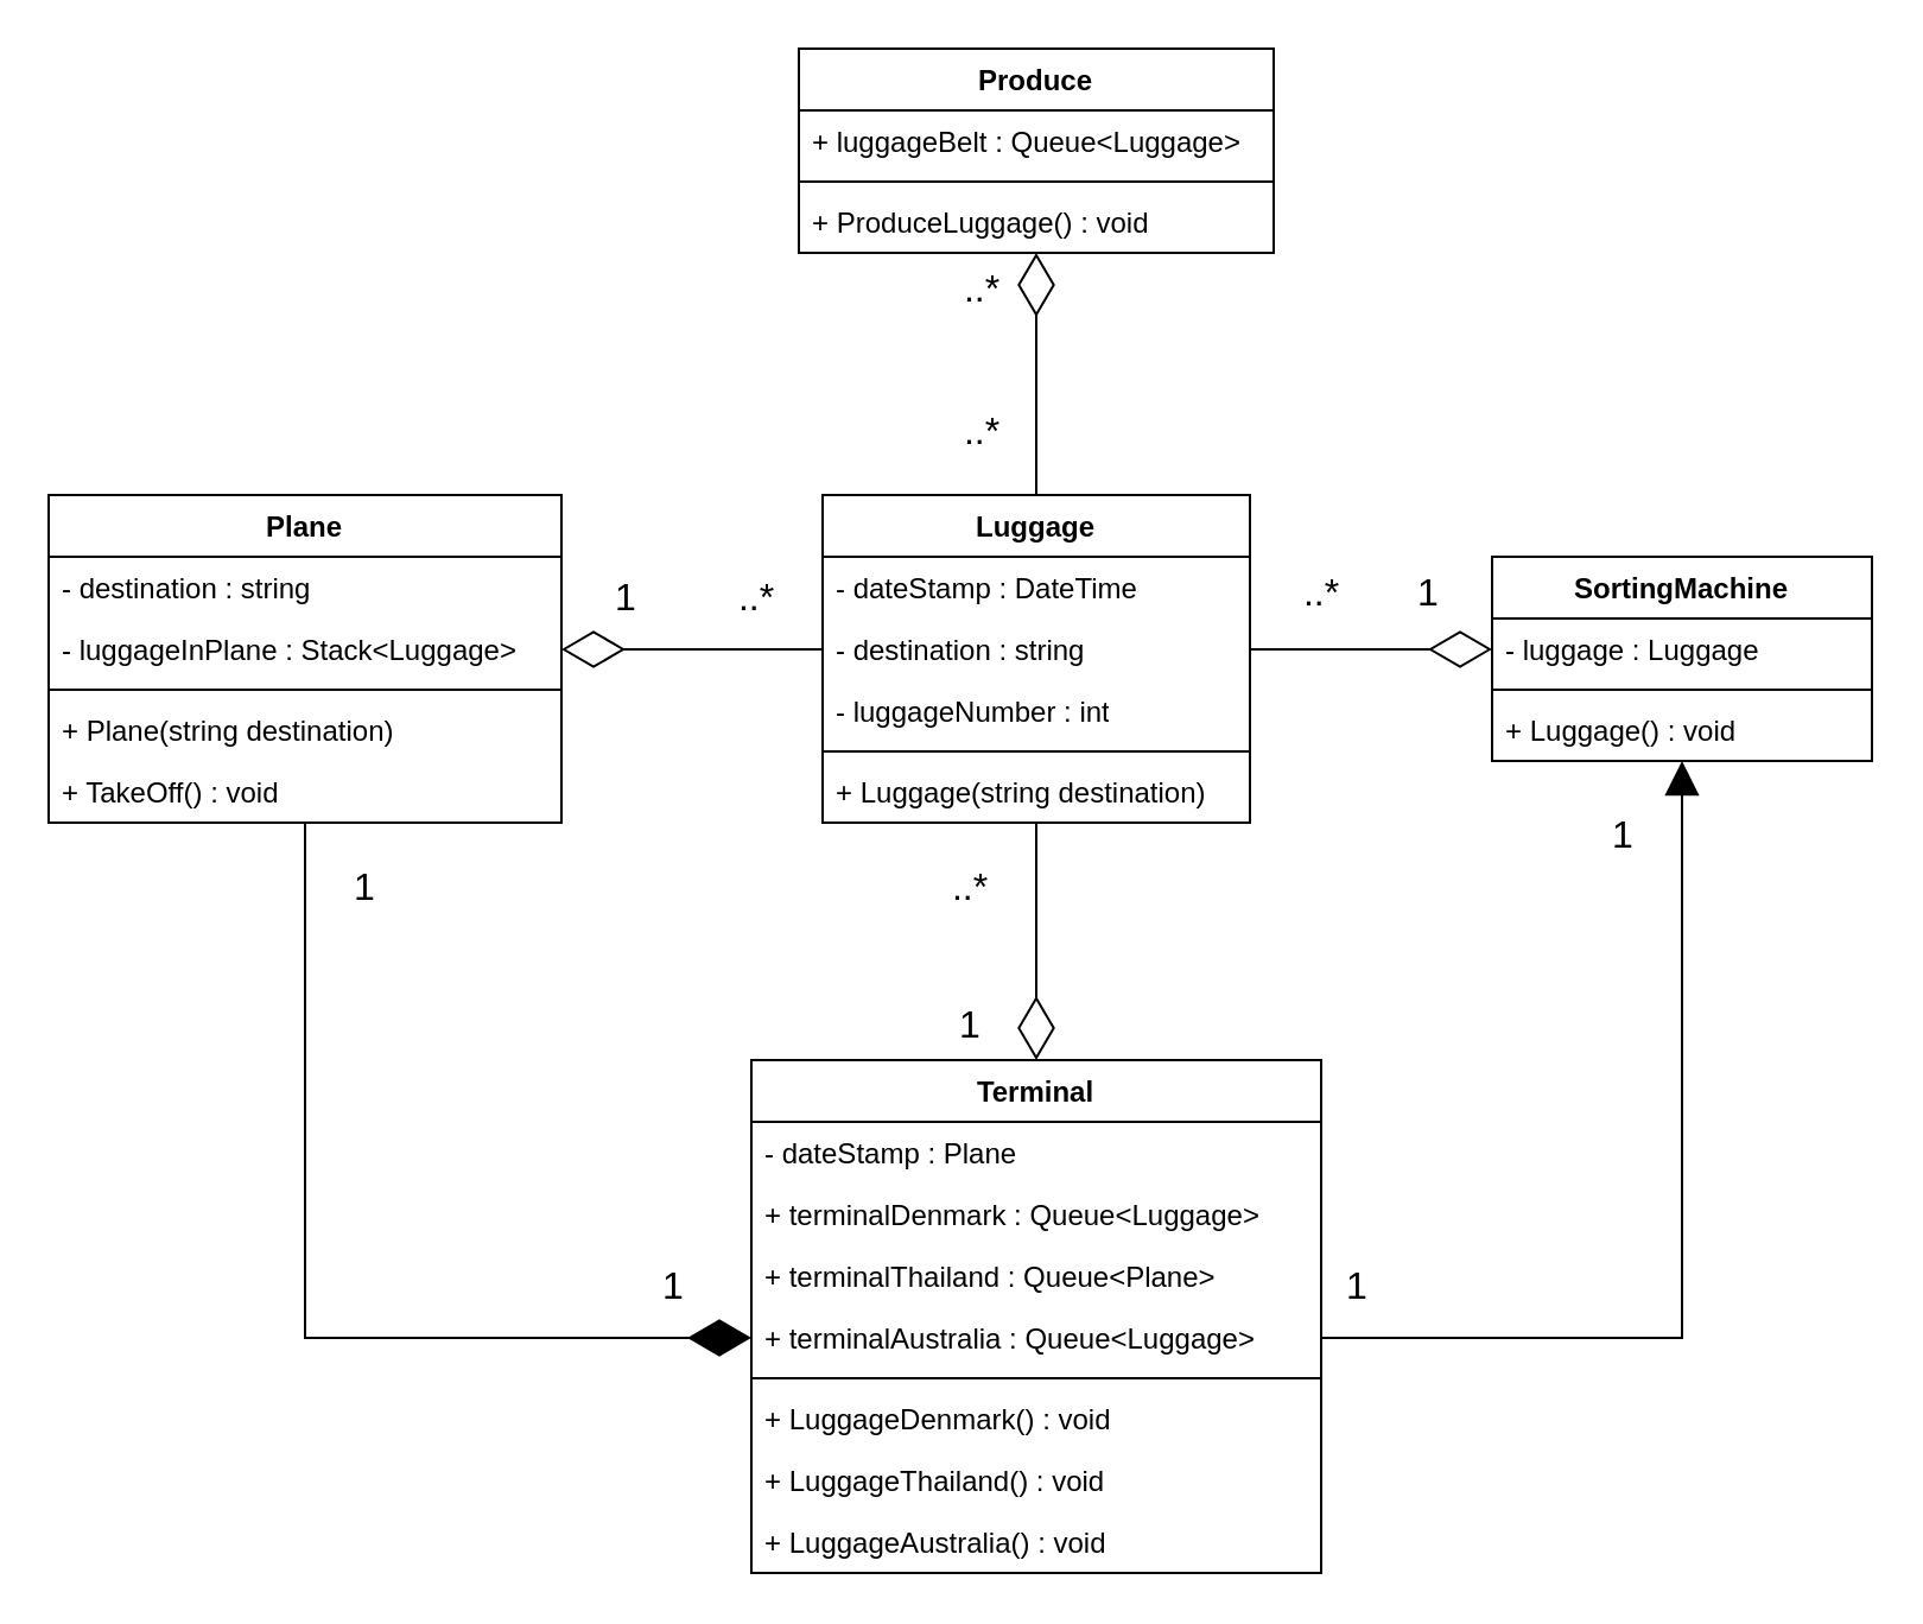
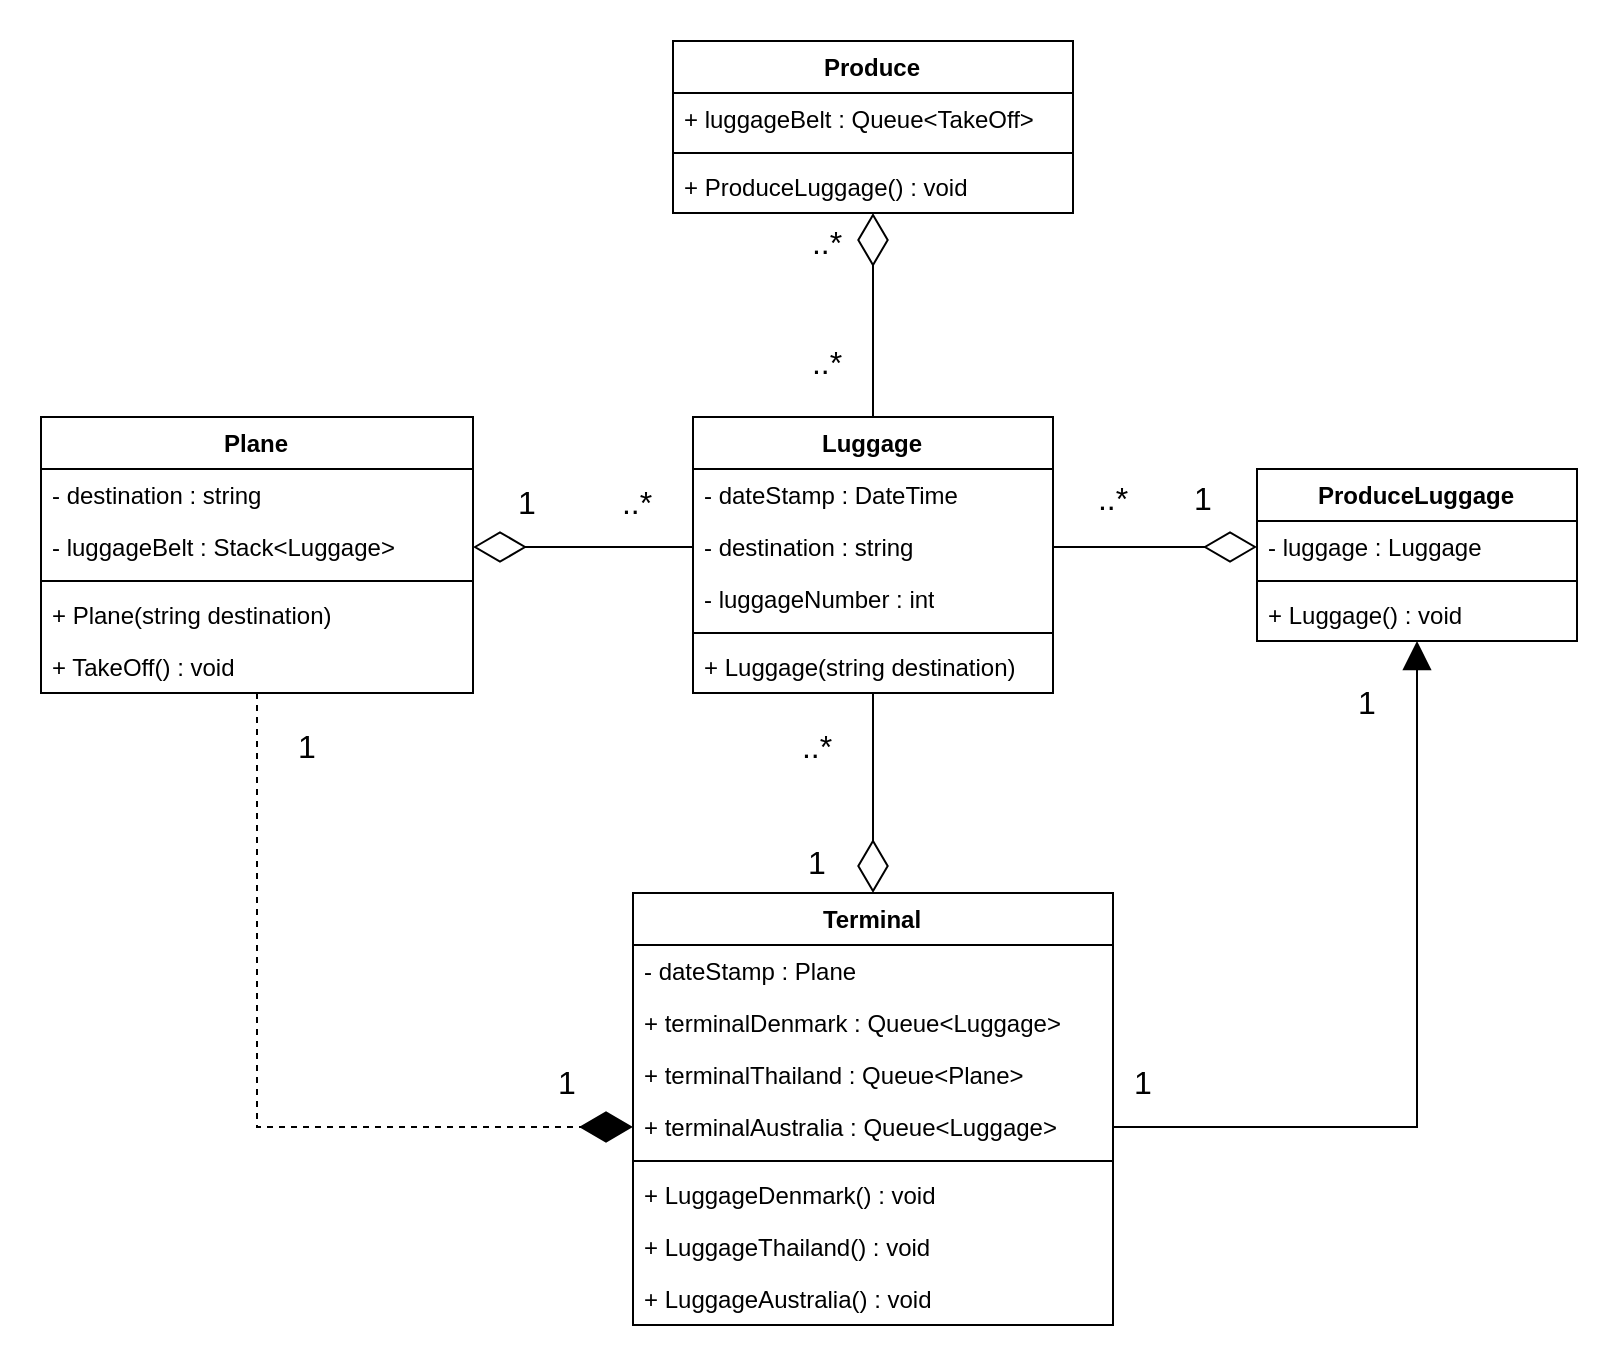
  <mxCell id="0" />
  <mxCell id="1" parent="0" />
- <mxCell id="2" value="" style="edgeStyle=orthogonalEdgeStyle;rounded=0;orthogonalLoop=1;jettySize=auto;html=1;endArrow=diamondThin;endFill=1;endSize=24;entryX=0;entryY=0.5;entryDx=0;entryDy=0;" edge="1" parent="1" source="3" target="27"><mxGeometry relative="1" as="geometry"><mxPoint x="238" y="516" as="targetPoint" /></mxGeometry></mxCell>
+ <mxCell id="2" value="" style="edgeStyle=orthogonalEdgeStyle;rounded=0;orthogonalLoop=1;jettySize=auto;html=1;endArrow=diamondThin;endFill=1;endSize=24;entryX=0;entryY=0.5;entryDx=0;entryDy=0;dashed=1;" edge="1" parent="1" source="3" target="27"><mxGeometry relative="1" as="geometry"><mxPoint x="238" y="516" as="targetPoint" /></mxGeometry></mxCell>
  <mxCell id="3" value="Plane" style="swimlane;fontStyle=1;align=center;verticalAlign=top;childLayout=stackLayout;horizontal=1;startSize=26;horizontalStack=0;resizeParent=1;resizeParentMax=0;resizeLast=0;collapsible=1;marginBottom=0;whiteSpace=wrap;html=1;" parent="1" vertex="1"><mxGeometry x="20" y="208" width="216" height="138" as="geometry" /></mxCell>
  <mxCell id="4" value="- destination : string" style="text;strokeColor=none;fillColor=none;align=left;verticalAlign=top;spacingLeft=4;spacingRight=4;overflow=hidden;rotatable=0;points=[[0,0.5],[1,0.5]];portConstraint=eastwest;whiteSpace=wrap;html=1;" parent="3" vertex="1"><mxGeometry y="26" width="216" height="26" as="geometry" /></mxCell>
- <mxCell id="5" value="- luggageInPlane : Stack&amp;lt;Luggage&amp;gt;" style="text;strokeColor=none;fillColor=none;align=left;verticalAlign=top;spacingLeft=4;spacingRight=4;overflow=hidden;rotatable=0;points=[[0,0.5],[1,0.5]];portConstraint=eastwest;whiteSpace=wrap;html=1;" parent="3" vertex="1"><mxGeometry y="52" width="216" height="26" as="geometry" /></mxCell>
+ <mxCell id="5" value="- luggageBelt : Stack&amp;lt;Luggage&amp;gt;" style="text;strokeColor=none;fillColor=none;align=left;verticalAlign=top;spacingLeft=4;spacingRight=4;overflow=hidden;rotatable=0;points=[[0,0.5],[1,0.5]];portConstraint=eastwest;whiteSpace=wrap;html=1;" parent="3" vertex="1"><mxGeometry y="52" width="216" height="26" as="geometry" /></mxCell>
  <mxCell id="6" value="" style="line;strokeWidth=1;fillColor=none;align=left;verticalAlign=middle;spacingTop=-1;spacingLeft=3;spacingRight=3;rotatable=0;labelPosition=right;points=[];portConstraint=eastwest;strokeColor=inherit;" parent="3" vertex="1"><mxGeometry y="78" width="216" height="8" as="geometry" /></mxCell>
  <mxCell id="7" value="+ Plane(string destination)" style="text;strokeColor=none;fillColor=none;align=left;verticalAlign=top;spacingLeft=4;spacingRight=4;overflow=hidden;rotatable=0;points=[[0,0.5],[1,0.5]];portConstraint=eastwest;whiteSpace=wrap;html=1;" parent="3" vertex="1"><mxGeometry y="86" width="216" height="26" as="geometry" /></mxCell>
  <mxCell id="8" value="+ TakeOff() : void" style="text;strokeColor=none;fillColor=none;align=left;verticalAlign=top;spacingLeft=4;spacingRight=4;overflow=hidden;rotatable=0;points=[[0,0.5],[1,0.5]];portConstraint=eastwest;whiteSpace=wrap;html=1;" vertex="1" parent="3"><mxGeometry y="112" width="216" height="26" as="geometry" /></mxCell>
  <mxCell id="9" value="Luggage" style="swimlane;fontStyle=1;align=center;verticalAlign=top;childLayout=stackLayout;horizontal=1;startSize=26;horizontalStack=0;resizeParent=1;resizeParentMax=0;resizeLast=0;collapsible=1;marginBottom=0;whiteSpace=wrap;html=1;" parent="1" vertex="1"><mxGeometry x="346" y="208" width="180" height="138" as="geometry" /></mxCell>
  <mxCell id="10" value="- dateStamp : DateTime" style="text;strokeColor=none;fillColor=none;align=left;verticalAlign=top;spacingLeft=4;spacingRight=4;overflow=hidden;rotatable=0;points=[[0,0.5],[1,0.5]];portConstraint=eastwest;whiteSpace=wrap;html=1;" parent="9" vertex="1"><mxGeometry y="26" width="180" height="26" as="geometry" /></mxCell>
  <mxCell id="11" value="- destination : string" style="text;strokeColor=none;fillColor=none;align=left;verticalAlign=top;spacingLeft=4;spacingRight=4;overflow=hidden;rotatable=0;points=[[0,0.5],[1,0.5]];portConstraint=eastwest;whiteSpace=wrap;html=1;" parent="9" vertex="1"><mxGeometry y="52" width="180" height="26" as="geometry" /></mxCell>
  <mxCell id="12" value="- luggageNumber : int" style="text;strokeColor=none;fillColor=none;align=left;verticalAlign=top;spacingLeft=4;spacingRight=4;overflow=hidden;rotatable=0;points=[[0,0.5],[1,0.5]];portConstraint=eastwest;whiteSpace=wrap;html=1;" parent="9" vertex="1"><mxGeometry y="78" width="180" height="26" as="geometry" /></mxCell>
  <mxCell id="13" value="" style="line;strokeWidth=1;fillColor=none;align=left;verticalAlign=middle;spacingTop=-1;spacingLeft=3;spacingRight=3;rotatable=0;labelPosition=right;points=[];portConstraint=eastwest;strokeColor=inherit;" parent="9" vertex="1"><mxGeometry y="104" width="180" height="8" as="geometry" /></mxCell>
  <mxCell id="14" value="+ Luggage(string destination)" style="text;strokeColor=none;fillColor=none;align=left;verticalAlign=top;spacingLeft=4;spacingRight=4;overflow=hidden;rotatable=0;points=[[0,0.5],[1,0.5]];portConstraint=eastwest;whiteSpace=wrap;html=1;" parent="9" vertex="1"><mxGeometry y="112" width="180" height="26" as="geometry" /></mxCell>
  <mxCell id="15" value="Produce" style="swimlane;fontStyle=1;align=center;verticalAlign=top;childLayout=stackLayout;horizontal=1;startSize=26;horizontalStack=0;resizeParent=1;resizeParentMax=0;resizeLast=0;collapsible=1;marginBottom=0;whiteSpace=wrap;html=1;" parent="1" vertex="1"><mxGeometry x="336" y="20" width="200" height="86" as="geometry" /></mxCell>
- <mxCell id="16" value="+ luggageBelt : Queue&amp;lt;Luggage&amp;gt;" style="text;strokeColor=none;fillColor=none;align=left;verticalAlign=top;spacingLeft=4;spacingRight=4;overflow=hidden;rotatable=0;points=[[0,0.5],[1,0.5]];portConstraint=eastwest;whiteSpace=wrap;html=1;" parent="15" vertex="1"><mxGeometry y="26" width="200" height="26" as="geometry" /></mxCell>
+ <mxCell id="16" value="+ luggageBelt : Queue&amp;lt;TakeOff&amp;gt;" style="text;strokeColor=none;fillColor=none;align=left;verticalAlign=top;spacingLeft=4;spacingRight=4;overflow=hidden;rotatable=0;points=[[0,0.5],[1,0.5]];portConstraint=eastwest;whiteSpace=wrap;html=1;" parent="15" vertex="1"><mxGeometry y="26" width="200" height="26" as="geometry" /></mxCell>
  <mxCell id="17" value="" style="line;strokeWidth=1;fillColor=none;align=left;verticalAlign=middle;spacingTop=-1;spacingLeft=3;spacingRight=3;rotatable=0;labelPosition=right;points=[];portConstraint=eastwest;strokeColor=inherit;" parent="15" vertex="1"><mxGeometry y="52" width="200" height="8" as="geometry" /></mxCell>
  <mxCell id="18" value="+ ProduceLuggage() : void" style="text;strokeColor=none;fillColor=none;align=left;verticalAlign=top;spacingLeft=4;spacingRight=4;overflow=hidden;rotatable=0;points=[[0,0.5],[1,0.5]];portConstraint=eastwest;whiteSpace=wrap;html=1;" parent="15" vertex="1"><mxGeometry y="60" width="200" height="26" as="geometry" /></mxCell>
- <mxCell id="19" value="SortingMachine" style="swimlane;fontStyle=1;align=center;verticalAlign=top;childLayout=stackLayout;horizontal=1;startSize=26;horizontalStack=0;resizeParent=1;resizeParentMax=0;resizeLast=0;collapsible=1;marginBottom=0;whiteSpace=wrap;html=1;" parent="1" vertex="1"><mxGeometry x="628" y="234" width="160" height="86" as="geometry" /></mxCell>
+ <mxCell id="19" value="ProduceLuggage" style="swimlane;fontStyle=1;align=center;verticalAlign=top;childLayout=stackLayout;horizontal=1;startSize=26;horizontalStack=0;resizeParent=1;resizeParentMax=0;resizeLast=0;collapsible=1;marginBottom=0;whiteSpace=wrap;html=1;" parent="1" vertex="1"><mxGeometry x="628" y="234" width="160" height="86" as="geometry" /></mxCell>
  <mxCell id="20" value="- luggage : Luggage" style="text;strokeColor=none;fillColor=none;align=left;verticalAlign=top;spacingLeft=4;spacingRight=4;overflow=hidden;rotatable=0;points=[[0,0.5],[1,0.5]];portConstraint=eastwest;whiteSpace=wrap;html=1;" parent="19" vertex="1"><mxGeometry y="26" width="160" height="26" as="geometry" /></mxCell>
  <mxCell id="21" value="" style="line;strokeWidth=1;fillColor=none;align=left;verticalAlign=middle;spacingTop=-1;spacingLeft=3;spacingRight=3;rotatable=0;labelPosition=right;points=[];portConstraint=eastwest;strokeColor=inherit;" parent="19" vertex="1"><mxGeometry y="52" width="160" height="8" as="geometry" /></mxCell>
  <mxCell id="22" value="+ Luggage() : void" style="text;strokeColor=none;fillColor=none;align=left;verticalAlign=top;spacingLeft=4;spacingRight=4;overflow=hidden;rotatable=0;points=[[0,0.5],[1,0.5]];portConstraint=eastwest;whiteSpace=wrap;html=1;" parent="19" vertex="1"><mxGeometry y="60" width="160" height="26" as="geometry" /></mxCell>
  <mxCell id="23" value="Terminal" style="swimlane;fontStyle=1;align=center;verticalAlign=top;childLayout=stackLayout;horizontal=1;startSize=26;horizontalStack=0;resizeParent=1;resizeParentMax=0;resizeLast=0;collapsible=1;marginBottom=0;whiteSpace=wrap;html=1;" parent="1" vertex="1"><mxGeometry x="316" y="446" width="240" height="216" as="geometry" /></mxCell>
  <mxCell id="24" value="- dateStamp : Plane" style="text;strokeColor=none;fillColor=none;align=left;verticalAlign=top;spacingLeft=4;spacingRight=4;overflow=hidden;rotatable=0;points=[[0,0.5],[1,0.5]];portConstraint=eastwest;whiteSpace=wrap;html=1;" vertex="1" parent="23"><mxGeometry y="26" width="240" height="26" as="geometry" /></mxCell>
  <mxCell id="25" value="+ terminalDenmark : Queue&amp;lt;Luggage&amp;gt;" style="text;strokeColor=none;fillColor=none;align=left;verticalAlign=top;spacingLeft=4;spacingRight=4;overflow=hidden;rotatable=0;points=[[0,0.5],[1,0.5]];portConstraint=eastwest;whiteSpace=wrap;html=1;" vertex="1" parent="23"><mxGeometry y="52" width="240" height="26" as="geometry" /></mxCell>
  <mxCell id="26" value="+ terminalThailand : Queue&amp;lt;Plane&amp;gt;" style="text;strokeColor=none;fillColor=none;align=left;verticalAlign=top;spacingLeft=4;spacingRight=4;overflow=hidden;rotatable=0;points=[[0,0.5],[1,0.5]];portConstraint=eastwest;whiteSpace=wrap;html=1;" vertex="1" parent="23"><mxGeometry y="78" width="240" height="26" as="geometry" /></mxCell>
  <mxCell id="27" value="+ terminalAustralia : Queue&amp;lt;Luggage&amp;gt;" style="text;strokeColor=none;fillColor=none;align=left;verticalAlign=top;spacingLeft=4;spacingRight=4;overflow=hidden;rotatable=0;points=[[0,0.5],[1,0.5]];portConstraint=eastwest;whiteSpace=wrap;html=1;" parent="23" vertex="1"><mxGeometry y="104" width="240" height="26" as="geometry" /></mxCell>
  <mxCell id="28" value="" style="line;strokeWidth=1;fillColor=none;align=left;verticalAlign=middle;spacingTop=-1;spacingLeft=3;spacingRight=3;rotatable=0;labelPosition=right;points=[];portConstraint=eastwest;strokeColor=inherit;" parent="23" vertex="1"><mxGeometry y="130" width="240" height="8" as="geometry" /></mxCell>
  <mxCell id="29" value="+ LuggageDenmark() : void" style="text;strokeColor=none;fillColor=none;align=left;verticalAlign=top;spacingLeft=4;spacingRight=4;overflow=hidden;rotatable=0;points=[[0,0.5],[1,0.5]];portConstraint=eastwest;whiteSpace=wrap;html=1;" parent="23" vertex="1"><mxGeometry y="138" width="240" height="26" as="geometry" /></mxCell>
  <mxCell id="30" value="+ LuggageThailand() : void" style="text;strokeColor=none;fillColor=none;align=left;verticalAlign=top;spacingLeft=4;spacingRight=4;overflow=hidden;rotatable=0;points=[[0,0.5],[1,0.5]];portConstraint=eastwest;whiteSpace=wrap;html=1;" parent="23" vertex="1"><mxGeometry y="164" width="240" height="26" as="geometry" /></mxCell>
  <mxCell id="31" value="+ LuggageAustralia() : void" style="text;strokeColor=none;fillColor=none;align=left;verticalAlign=top;spacingLeft=4;spacingRight=4;overflow=hidden;rotatable=0;points=[[0,0.5],[1,0.5]];portConstraint=eastwest;whiteSpace=wrap;html=1;" parent="23" vertex="1"><mxGeometry y="190" width="240" height="26" as="geometry" /></mxCell>
  <mxCell id="32" value="" style="endArrow=block;endFill=1;endSize=12;html=1;rounded=0;exitX=1;exitY=0.5;exitDx=0;exitDy=0;edgeStyle=orthogonalEdgeStyle;" parent="1" source="27" target="19" edge="1"><mxGeometry width="160" relative="1" as="geometry"><mxPoint x="618" y="496" as="sourcePoint" /><mxPoint x="758" y="356" as="targetPoint" /></mxGeometry></mxCell>
  <mxCell id="33" value="..*" style="text;html=1;align=center;verticalAlign=middle;resizable=0;points=[];autosize=1;strokeColor=none;fillColor=none;fontSize=16;" parent="1" vertex="1"><mxGeometry x="393" y="106" width="40" height="30" as="geometry" /></mxCell>
  <mxCell id="34" value="..*" style="text;html=1;align=center;verticalAlign=middle;resizable=0;points=[];autosize=1;strokeColor=none;fillColor=none;fontSize=16;" parent="1" vertex="1"><mxGeometry x="393" y="166" width="40" height="30" as="geometry" /></mxCell>
  <mxCell id="35" value="" style="endArrow=diamondThin;endFill=0;endSize=24;html=1;rounded=0;entryX=1;entryY=0.5;entryDx=0;entryDy=0;exitX=0;exitY=0.5;exitDx=0;exitDy=0;" parent="1" source="11" target="5" edge="1"><mxGeometry width="160" relative="1" as="geometry"><mxPoint x="408" y="356" as="sourcePoint" /><mxPoint x="348" y="326" as="targetPoint" /></mxGeometry></mxCell>
  <mxCell id="36" value="1" style="text;html=1;align=center;verticalAlign=middle;resizable=0;points=[];autosize=1;strokeColor=none;fillColor=none;fontSize=16;" parent="1" vertex="1"><mxGeometry x="393" y="416" width="30" height="30" as="geometry" /></mxCell>
  <mxCell id="37" value="..*" style="text;html=1;align=center;verticalAlign=middle;resizable=0;points=[];autosize=1;strokeColor=none;fillColor=none;fontSize=16;" parent="1" vertex="1"><mxGeometry x="388" y="358" width="40" height="30" as="geometry" /></mxCell>
  <mxCell id="38" value="1" style="text;html=1;align=center;verticalAlign=middle;resizable=0;points=[];autosize=1;strokeColor=none;fillColor=none;fontSize=16;" parent="1" vertex="1"><mxGeometry x="138" y="358" width="30" height="30" as="geometry" /></mxCell>
  <mxCell id="39" value="1" style="text;html=1;align=center;verticalAlign=middle;resizable=0;points=[];autosize=1;strokeColor=none;fillColor=none;fontSize=16;" parent="1" vertex="1"><mxGeometry x="268" y="526" width="30" height="30" as="geometry" /></mxCell>
  <mxCell id="40" value="..*" style="text;html=1;align=center;verticalAlign=middle;resizable=0;points=[];autosize=1;strokeColor=none;fillColor=none;fontSize=16;" parent="1" vertex="1"><mxGeometry x="536" y="234" width="40" height="30" as="geometry" /></mxCell>
  <mxCell id="41" value="" style="endArrow=diamondThin;endFill=0;endSize=24;html=1;rounded=0;exitX=0.5;exitY=0;exitDx=0;exitDy=0;entryX=0.5;entryY=1;entryDx=0;entryDy=0;" edge="1" parent="1" source="9" target="15"><mxGeometry width="160" relative="1" as="geometry"><mxPoint x="298" y="266" as="sourcePoint" /><mxPoint x="436" y="46" as="targetPoint" /></mxGeometry></mxCell>
  <mxCell id="42" value="" style="endArrow=diamondThin;endFill=0;endSize=24;html=1;rounded=0;entryX=0;entryY=0.5;entryDx=0;entryDy=0;exitX=1;exitY=0.5;exitDx=0;exitDy=0;" edge="1" parent="1" source="11" target="20"><mxGeometry width="160" relative="1" as="geometry"><mxPoint x="658" y="326" as="sourcePoint" /><mxPoint x="458" y="266" as="targetPoint" /></mxGeometry></mxCell>
  <mxCell id="43" value="1" style="text;html=1;align=center;verticalAlign=middle;resizable=0;points=[];autosize=1;strokeColor=none;fillColor=none;fontSize=16;" vertex="1" parent="1"><mxGeometry x="248" y="236" width="30" height="30" as="geometry" /></mxCell>
  <mxCell id="44" value="..*" style="text;html=1;align=center;verticalAlign=middle;resizable=0;points=[];autosize=1;strokeColor=none;fillColor=none;fontSize=16;" vertex="1" parent="1"><mxGeometry x="298" y="236" width="40" height="30" as="geometry" /></mxCell>
  <mxCell id="45" value="" style="endArrow=diamondThin;endFill=0;endSize=24;html=1;rounded=0;entryX=0.5;entryY=0;entryDx=0;entryDy=0;" edge="1" parent="1" source="9" target="23"><mxGeometry width="160" relative="1" as="geometry"><mxPoint x="398" y="376" as="sourcePoint" /><mxPoint x="558" y="376" as="targetPoint" /></mxGeometry></mxCell>
  <mxCell id="46" value="1" style="text;html=1;align=center;verticalAlign=middle;resizable=0;points=[];autosize=1;strokeColor=none;fillColor=none;fontSize=16;" vertex="1" parent="1"><mxGeometry x="556" y="526" width="30" height="30" as="geometry" /></mxCell>
  <mxCell id="47" value="1" style="text;html=1;align=center;verticalAlign=middle;resizable=0;points=[];autosize=1;strokeColor=none;fillColor=none;fontSize=16;" vertex="1" parent="1"><mxGeometry x="668" y="336" width="30" height="30" as="geometry" /></mxCell>
  <mxCell id="48" value="1" style="text;html=1;align=center;verticalAlign=middle;resizable=0;points=[];autosize=1;strokeColor=none;fillColor=none;fontSize=16;" vertex="1" parent="1"><mxGeometry x="586" y="234" width="30" height="30" as="geometry" /></mxCell>
